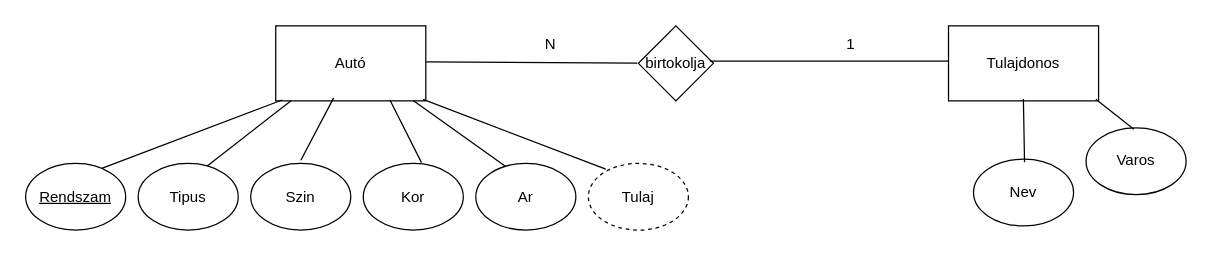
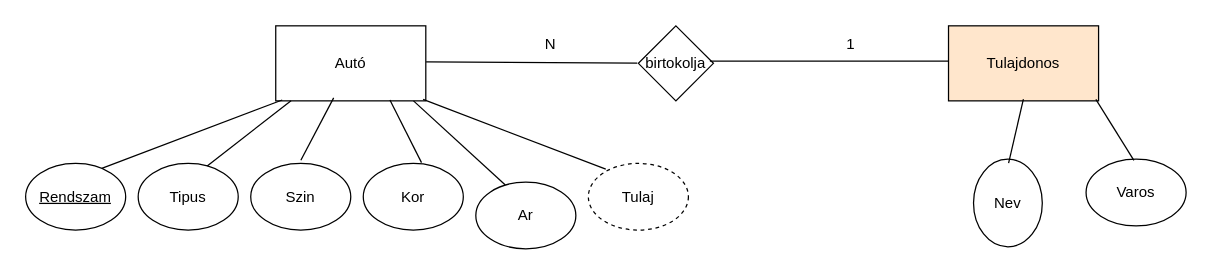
  <mxCell id="0" />
  <mxCell id="1" parent="0" />
  <mxCell id="2" value="&lt;font style=&quot;vertical-align: inherit;&quot;&gt;&lt;font style=&quot;vertical-align: inherit;&quot;&gt;Autó&lt;/font&gt;&lt;/font&gt;" style="rounded=0;whiteSpace=wrap;html=1;" vertex="1" parent="1"><mxGeometry x="220" y="20" width="120" height="60" as="geometry" /></mxCell>
- <mxCell id="3" value="&lt;font style=&quot;vertical-align: inherit;&quot;&gt;&lt;font style=&quot;vertical-align: inherit;&quot;&gt;Tulajdonos&lt;/font&gt;&lt;/font&gt;" style="rounded=0;whiteSpace=wrap;html=1;" vertex="1" parent="1"><mxGeometry x="758" y="20" width="120" height="60" as="geometry" /></mxCell>
+ <mxCell id="3" value="&lt;font style=&quot;vertical-align: inherit;&quot;&gt;&lt;font style=&quot;vertical-align: inherit;&quot;&gt;Tulajdonos&lt;/font&gt;&lt;/font&gt;" style="rounded=0;whiteSpace=wrap;html=1;fillColor=#ffe6cc;" vertex="1" parent="1"><mxGeometry x="758" y="20" width="120" height="60" as="geometry" /></mxCell>
  <mxCell id="4" value="&lt;font style=&quot;vertical-align: inherit;&quot;&gt;&lt;font style=&quot;vertical-align: inherit;&quot;&gt;&lt;font style=&quot;vertical-align: inherit;&quot;&gt;&lt;font style=&quot;vertical-align: inherit;&quot;&gt;Szin&lt;/font&gt;&lt;/font&gt;&lt;/font&gt;&lt;/font&gt;" style="ellipse;whiteSpace=wrap;html=1;" vertex="1" parent="1"><mxGeometry x="200" y="130" width="80" height="53.33" as="geometry" /></mxCell>
  <mxCell id="5" value="&lt;font style=&quot;vertical-align: inherit;&quot;&gt;&lt;font style=&quot;vertical-align: inherit;&quot;&gt;&lt;u&gt;&lt;font style=&quot;vertical-align: inherit;&quot;&gt;&lt;font style=&quot;vertical-align: inherit;&quot;&gt;Rendszam&lt;/font&gt;&lt;/font&gt;&lt;/u&gt;&lt;/font&gt;&lt;/font&gt;" style="ellipse;whiteSpace=wrap;html=1;" vertex="1" parent="1"><mxGeometry x="20" y="130" width="80" height="53.33" as="geometry" /></mxCell>
  <mxCell id="6" value="&lt;font style=&quot;vertical-align: inherit;&quot;&gt;&lt;font style=&quot;vertical-align: inherit;&quot;&gt;&lt;font style=&quot;vertical-align: inherit;&quot;&gt;&lt;font style=&quot;vertical-align: inherit;&quot;&gt;&lt;font style=&quot;vertical-align: inherit;&quot;&gt;&lt;font style=&quot;vertical-align: inherit;&quot;&gt;Tipus&lt;/font&gt;&lt;/font&gt;&lt;/font&gt;&lt;/font&gt;&lt;/font&gt;&lt;/font&gt;" style="ellipse;whiteSpace=wrap;html=1;" vertex="1" parent="1"><mxGeometry x="110" y="130" width="80" height="53.33" as="geometry" /></mxCell>
  <mxCell id="7" value="&lt;font style=&quot;vertical-align: inherit;&quot;&gt;&lt;font style=&quot;vertical-align: inherit;&quot;&gt;&lt;font style=&quot;vertical-align: inherit;&quot;&gt;&lt;font style=&quot;vertical-align: inherit;&quot;&gt;Kor&lt;/font&gt;&lt;/font&gt;&lt;/font&gt;&lt;/font&gt;" style="ellipse;whiteSpace=wrap;html=1;" vertex="1" parent="1"><mxGeometry x="290" y="130" width="80" height="53.33" as="geometry" /></mxCell>
- <mxCell id="8" value="&lt;font style=&quot;vertical-align: inherit;&quot;&gt;&lt;font style=&quot;vertical-align: inherit;&quot;&gt;Ar&lt;/font&gt;&lt;/font&gt;" style="ellipse;whiteSpace=wrap;html=1;fontStyle=0" vertex="1" parent="1"><mxGeometry x="380" y="130" width="80" height="53.33" as="geometry" /></mxCell>
+ <mxCell id="8" value="&lt;font style=&quot;vertical-align: inherit;&quot;&gt;&lt;font style=&quot;vertical-align: inherit;&quot;&gt;Ar&lt;/font&gt;&lt;/font&gt;" style="ellipse;whiteSpace=wrap;html=1;fontStyle=0" vertex="1" parent="1"><mxGeometry x="380" y="145" width="80" height="53.33" as="geometry" /></mxCell>
  <mxCell id="9" value="&lt;font style=&quot;vertical-align: inherit;&quot;&gt;&lt;font style=&quot;vertical-align: inherit;&quot;&gt;&lt;font style=&quot;vertical-align: inherit;&quot;&gt;&lt;font style=&quot;vertical-align: inherit;&quot;&gt;Tulaj&lt;/font&gt;&lt;/font&gt;&lt;/font&gt;&lt;/font&gt;" style="ellipse;whiteSpace=wrap;html=1;dashed=1;" vertex="1" parent="1"><mxGeometry x="470" y="130" width="80" height="53.33" as="geometry" /></mxCell>
- <mxCell id="10" value="&lt;font style=&quot;vertical-align: inherit;&quot;&gt;&lt;font style=&quot;vertical-align: inherit;&quot;&gt;Nev&lt;/font&gt;&lt;/font&gt;" style="ellipse;whiteSpace=wrap;html=1;" vertex="1" parent="1"><mxGeometry x="778" y="126.67" width="80" height="53.33" as="geometry" /></mxCell>
- <mxCell id="11" value="&lt;font style=&quot;vertical-align: inherit;&quot;&gt;&lt;font style=&quot;vertical-align: inherit;&quot;&gt;Varos&lt;/font&gt;&lt;/font&gt;" style="ellipse;whiteSpace=wrap;html=1;" vertex="1" parent="1"><mxGeometry x="868" y="101.67" width="80" height="53.33" as="geometry" /></mxCell>
+ <mxCell id="10" value="&lt;font style=&quot;vertical-align: inherit;&quot;&gt;&lt;font style=&quot;vertical-align: inherit;&quot;&gt;Nev&lt;/font&gt;&lt;/font&gt;" style="ellipse;whiteSpace=wrap;html=1;" vertex="1" parent="1"><mxGeometry x="778" y="126.67" width="55" height="70" as="geometry" /></mxCell>
+ <mxCell id="11" value="&lt;font style=&quot;vertical-align: inherit;&quot;&gt;&lt;font style=&quot;vertical-align: inherit;&quot;&gt;Varos&lt;/font&gt;&lt;/font&gt;" style="ellipse;whiteSpace=wrap;html=1;" vertex="1" parent="1"><mxGeometry x="868" y="126.67" width="80" height="53.33" as="geometry" /></mxCell>
  <mxCell id="12" value="" style="endArrow=none;html=1;rounded=0;exitX=0.761;exitY=0.076;exitDx=0;exitDy=0;exitPerimeter=0;entryX=0.043;entryY=0.988;entryDx=0;entryDy=0;entryPerimeter=0;" edge="1" parent="1" source="5" target="2"><mxGeometry width="50" height="50" relative="1" as="geometry"><mxPoint x="170" y="130" as="sourcePoint" /><mxPoint x="220" y="80" as="targetPoint" /></mxGeometry></mxCell>
  <mxCell id="13" value="" style="endArrow=none;html=1;rounded=0;exitX=0.69;exitY=0.038;exitDx=0;exitDy=0;exitPerimeter=0;entryX=0.102;entryY=0.997;entryDx=0;entryDy=0;entryPerimeter=0;" edge="1" parent="1" source="6" target="2"><mxGeometry width="50" height="50" relative="1" as="geometry"><mxPoint x="91" y="144" as="sourcePoint" /><mxPoint x="235" y="89" as="targetPoint" /></mxGeometry></mxCell>
  <mxCell id="14" value="" style="endArrow=none;html=1;rounded=0;exitX=0.501;exitY=-0.047;exitDx=0;exitDy=0;exitPerimeter=0;entryX=0.386;entryY=0.96;entryDx=0;entryDy=0;entryPerimeter=0;" edge="1" parent="1" source="4" target="2"><mxGeometry width="50" height="50" relative="1" as="geometry"><mxPoint x="200" y="130" as="sourcePoint" /><mxPoint x="265" y="80" as="targetPoint" /></mxGeometry></mxCell>
  <mxCell id="15" value="" style="endArrow=none;html=1;rounded=0;exitX=0.582;exitY=-0.011;exitDx=0;exitDy=0;exitPerimeter=0;entryX=0.761;entryY=0.989;entryDx=0;entryDy=0;entryPerimeter=0;" edge="1" parent="1" source="7" target="2"><mxGeometry width="50" height="50" relative="1" as="geometry"><mxPoint x="247.5" y="130" as="sourcePoint" /><mxPoint x="312.5" y="80" as="targetPoint" /></mxGeometry></mxCell>
  <mxCell id="16" value="" style="endArrow=none;html=1;rounded=0;exitX=0.295;exitY=0.044;exitDx=0;exitDy=0;exitPerimeter=0;entryX=0.918;entryY=1;entryDx=0;entryDy=0;entryPerimeter=0;" edge="1" parent="1" source="8" target="2"><mxGeometry width="50" height="50" relative="1" as="geometry"><mxPoint x="356" y="130" as="sourcePoint" /><mxPoint x="330" y="80" as="targetPoint" /></mxGeometry></mxCell>
  <mxCell id="17" value="" style="endArrow=none;html=1;rounded=0;exitX=0.174;exitY=0.086;exitDx=0;exitDy=0;exitPerimeter=0;entryX=0.982;entryY=0.981;entryDx=0;entryDy=0;entryPerimeter=0;" edge="1" parent="1" source="9" target="2"><mxGeometry width="50" height="50" relative="1" as="geometry"><mxPoint x="414" y="132" as="sourcePoint" /><mxPoint x="340" y="80" as="targetPoint" /></mxGeometry></mxCell>
  <mxCell id="18" value="" style="endArrow=none;html=1;rounded=0;entryX=0.499;entryY=0.976;entryDx=0;entryDy=0;entryPerimeter=0;exitX=0.51;exitY=0.045;exitDx=0;exitDy=0;exitPerimeter=0;" edge="1" parent="1" source="10" target="3"><mxGeometry width="50" height="50" relative="1" as="geometry"><mxPoint x="788" y="130" as="sourcePoint" /><mxPoint x="818" y="81" as="targetPoint" /></mxGeometry></mxCell>
  <mxCell id="19" value="" style="endArrow=none;html=1;rounded=0;entryX=0.982;entryY=0.98;entryDx=0;entryDy=0;entryPerimeter=0;exitX=0.478;exitY=0.018;exitDx=0;exitDy=0;exitPerimeter=0;" edge="1" parent="1" source="11" target="3"><mxGeometry width="50" height="50" relative="1" as="geometry"><mxPoint x="879" y="130" as="sourcePoint" /><mxPoint x="878" y="80" as="targetPoint" /></mxGeometry></mxCell>
  <mxCell id="20" value="birtokolja" style="rhombus;whiteSpace=wrap;html=1;" vertex="1" parent="1"><mxGeometry x="510" y="20" width="60" height="60" as="geometry" /></mxCell>
  <mxCell id="21" value="" style="endArrow=none;html=1;rounded=0;exitX=1.002;exitY=0.479;exitDx=0;exitDy=0;exitPerimeter=0;entryX=-0.015;entryY=0.496;entryDx=0;entryDy=0;entryPerimeter=0;" edge="1" parent="1" source="2" target="20"><mxGeometry width="50" height="50" relative="1" as="geometry"><mxPoint x="460" y="100" as="sourcePoint" /><mxPoint x="510" y="50" as="targetPoint" /></mxGeometry></mxCell>
  <mxCell id="22" value="" style="endArrow=none;html=1;rounded=0;exitX=0.953;exitY=0.469;exitDx=0;exitDy=0;exitPerimeter=0;entryX=-0.001;entryY=0.469;entryDx=0;entryDy=0;entryPerimeter=0;" edge="1" parent="1" source="20" target="3"><mxGeometry width="50" height="50" relative="1" as="geometry"><mxPoint x="570" y="48" as="sourcePoint" /><mxPoint x="744" y="52" as="targetPoint" /></mxGeometry></mxCell>
  <mxCell id="23" value="N" style="text;html=1;align=center;verticalAlign=middle;whiteSpace=wrap;rounded=0;" vertex="1" parent="1"><mxGeometry x="410" y="20" width="60" height="30" as="geometry" /></mxCell>
  <mxCell id="24" value="1" style="text;html=1;align=center;verticalAlign=middle;whiteSpace=wrap;rounded=0;" vertex="1" parent="1"><mxGeometry x="650" y="20" width="60" height="30" as="geometry" /></mxCell>
